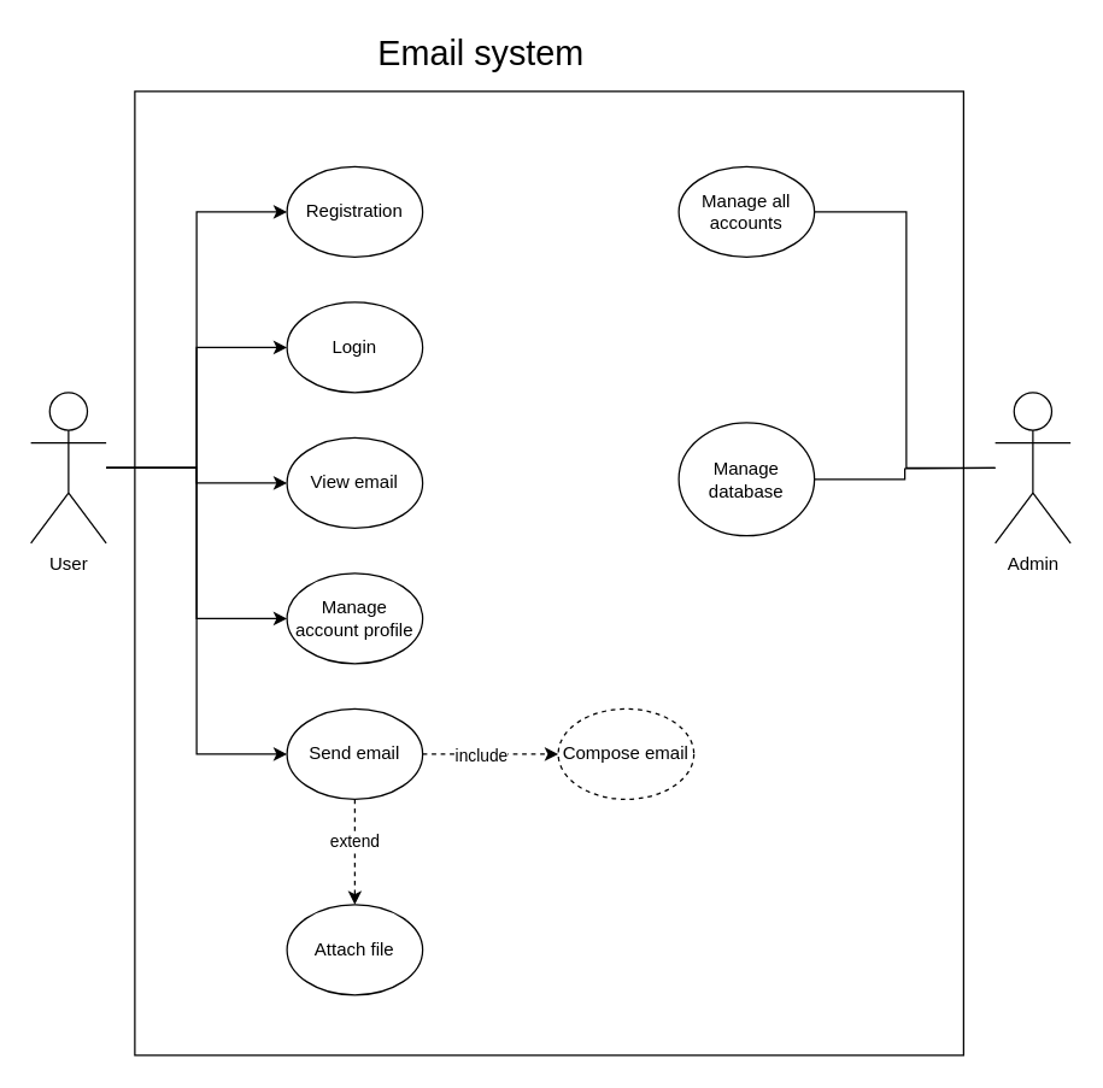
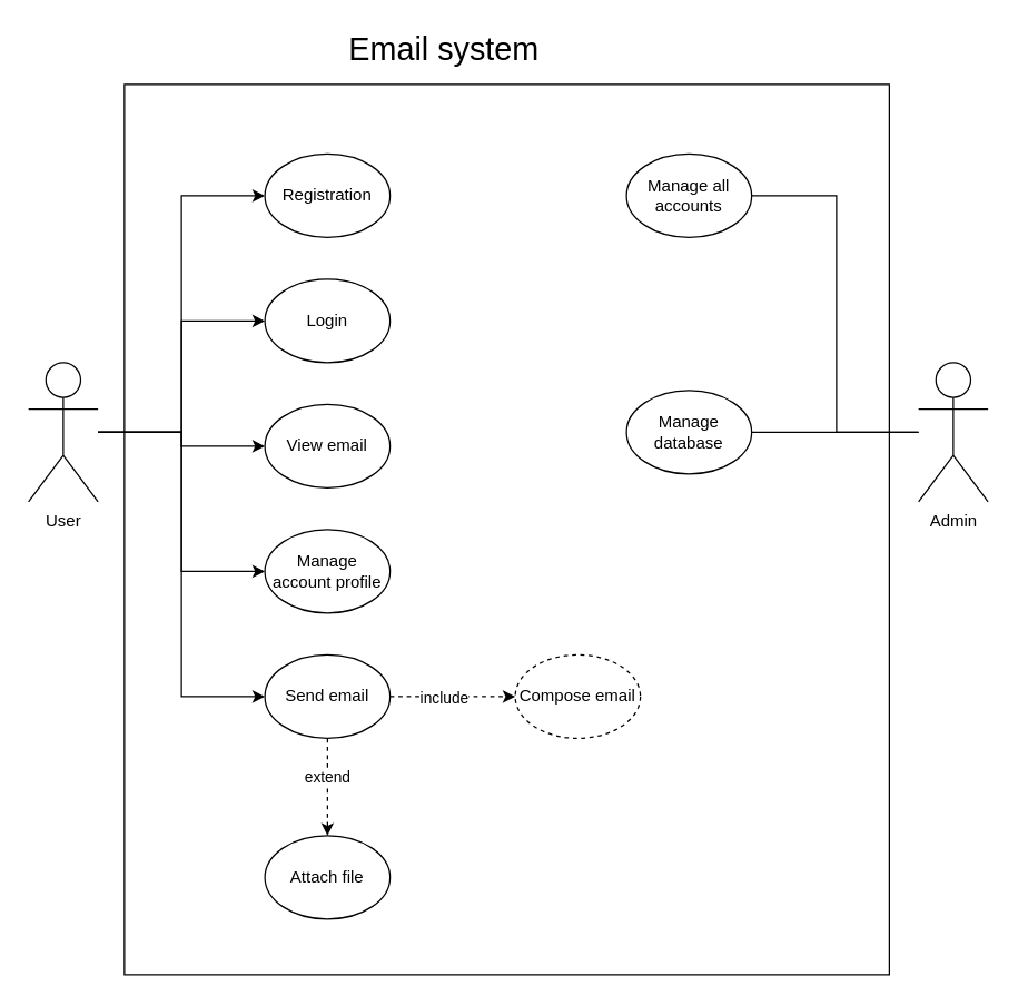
  <mxCell id="0" />
  <mxCell id="1" parent="0" />
  <mxCell id="2" value="" style="rounded=0;whiteSpace=wrap;html=1;" vertex="1" parent="1"><mxGeometry x="89" y="60" width="550" height="640" as="geometry" /></mxCell>
  <mxCell id="3" style="edgeStyle=orthogonalEdgeStyle;rounded=0;orthogonalLoop=1;jettySize=auto;html=1;entryX=0;entryY=0.5;entryDx=0;entryDy=0;" edge="1" parent="1" source="8" target="9"><mxGeometry relative="1" as="geometry" /></mxCell>
  <mxCell id="4" style="edgeStyle=orthogonalEdgeStyle;rounded=0;orthogonalLoop=1;jettySize=auto;html=1;" edge="1" parent="1" source="8" target="10"><mxGeometry relative="1" as="geometry" /></mxCell>
  <mxCell id="5" style="edgeStyle=orthogonalEdgeStyle;rounded=0;orthogonalLoop=1;jettySize=auto;html=1;entryX=0;entryY=0.5;entryDx=0;entryDy=0;" edge="1" parent="1" source="8" target="11"><mxGeometry relative="1" as="geometry" /></mxCell>
  <mxCell id="6" style="edgeStyle=orthogonalEdgeStyle;rounded=0;orthogonalLoop=1;jettySize=auto;html=1;entryX=0;entryY=0.5;entryDx=0;entryDy=0;" edge="1" parent="1" source="8" target="12"><mxGeometry relative="1" as="geometry" /></mxCell>
  <mxCell id="7" style="edgeStyle=orthogonalEdgeStyle;rounded=0;orthogonalLoop=1;jettySize=auto;html=1;entryX=0;entryY=0.5;entryDx=0;entryDy=0;" edge="1" parent="1" source="8" target="17"><mxGeometry relative="1" as="geometry" /></mxCell>
  <mxCell id="8" value="User" style="shape=umlActor;verticalLabelPosition=bottom;verticalAlign=top;html=1;outlineConnect=0;" vertex="1" parent="1"><mxGeometry x="20" y="260" width="50" height="100" as="geometry" /></mxCell>
  <mxCell id="9" value="Registration" style="ellipse;whiteSpace=wrap;html=1;" vertex="1" parent="1"><mxGeometry x="190" y="110" width="90" height="60" as="geometry" /></mxCell>
  <mxCell id="10" value="Login" style="ellipse;whiteSpace=wrap;html=1;" vertex="1" parent="1"><mxGeometry x="190" y="200" width="90" height="60" as="geometry" /></mxCell>
  <mxCell id="11" value="View email" style="ellipse;whiteSpace=wrap;html=1;" vertex="1" parent="1"><mxGeometry x="190" y="290" width="90" height="60" as="geometry" /></mxCell>
  <mxCell id="12" value="Manage account profile" style="ellipse;whiteSpace=wrap;html=1;" vertex="1" parent="1"><mxGeometry x="190" y="380" width="90" height="60" as="geometry" /></mxCell>
  <mxCell id="13" style="edgeStyle=orthogonalEdgeStyle;rounded=0;orthogonalLoop=1;jettySize=auto;html=1;dashed=1;" edge="1" parent="1" source="17" target="18"><mxGeometry relative="1" as="geometry" /></mxCell>
  <mxCell id="14" value="extend" style="edgeLabel;html=1;align=center;verticalAlign=middle;resizable=0;points=[];" connectable="0" vertex="1" parent="13"><mxGeometry x="-0.222" y="-1" relative="1" as="geometry"><mxPoint as="offset" /></mxGeometry></mxCell>
  <mxCell id="15" style="edgeStyle=orthogonalEdgeStyle;rounded=0;orthogonalLoop=1;jettySize=auto;html=1;dashed=1;" edge="1" parent="1" source="17" target="19"><mxGeometry relative="1" as="geometry" /></mxCell>
  <mxCell id="16" value="include" style="edgeLabel;html=1;align=center;verticalAlign=middle;resizable=0;points=[];" connectable="0" vertex="1" parent="15"><mxGeometry x="-0.165" relative="1" as="geometry"><mxPoint as="offset" /></mxGeometry></mxCell>
  <mxCell id="17" value="Send email" style="ellipse;whiteSpace=wrap;html=1;" vertex="1" parent="1"><mxGeometry x="190" y="470" width="90" height="60" as="geometry" /></mxCell>
  <mxCell id="18" value="Attach file" style="ellipse;whiteSpace=wrap;html=1;" vertex="1" parent="1"><mxGeometry x="190" y="600" width="90" height="60" as="geometry" /></mxCell>
  <mxCell id="19" value="Compose email" style="ellipse;whiteSpace=wrap;html=1;dashed=1;" vertex="1" parent="1"><mxGeometry x="370" y="470" width="90" height="60" as="geometry" /></mxCell>
  <mxCell id="20" value="Admin" style="shape=umlActor;verticalLabelPosition=bottom;verticalAlign=top;html=1;outlineConnect=0;" vertex="1" parent="1"><mxGeometry x="660" y="260" width="50" height="100" as="geometry" /></mxCell>
  <mxCell id="21" style="edgeStyle=orthogonalEdgeStyle;rounded=0;orthogonalLoop=1;jettySize=auto;html=1;endArrow=none;endFill=0;" edge="1" parent="1" source="22"><mxGeometry relative="1" as="geometry"><mxPoint x="660" y="310" as="targetPoint" /><Array as="points"><mxPoint x="601" y="140" /><mxPoint x="601" y="310" /></Array></mxGeometry></mxCell>
  <mxCell id="22" value="Manage all accounts" style="ellipse;whiteSpace=wrap;html=1;" vertex="1" parent="1"><mxGeometry x="450" y="110" width="90" height="60" as="geometry" /></mxCell>
- <mxCell id="23" value="Manage database" style="ellipse;whiteSpace=wrap;html=1;" vertex="1" parent="1"><mxGeometry x="450" y="280" width="90" height="75" as="geometry" /></mxCell>
+ <mxCell id="23" value="Manage database" style="ellipse;whiteSpace=wrap;html=1;" vertex="1" parent="1"><mxGeometry x="450" y="280" width="90" height="60" as="geometry" /></mxCell>
  <mxCell id="24" style="edgeStyle=orthogonalEdgeStyle;rounded=0;orthogonalLoop=1;jettySize=auto;html=1;endArrow=none;endFill=0;" edge="1" parent="1" source="23"><mxGeometry relative="1" as="geometry"><mxPoint x="660" y="310" as="targetPoint" /></mxGeometry></mxCell>
  <mxCell id="25" value="&lt;font style=&quot;font-size: 23px;&quot;&gt;Email system&lt;/font&gt;" style="text;html=1;align=center;verticalAlign=middle;whiteSpace=wrap;rounded=0;" vertex="1" parent="1"><mxGeometry x="236" y="20" width="166" height="30" as="geometry" /></mxCell>
